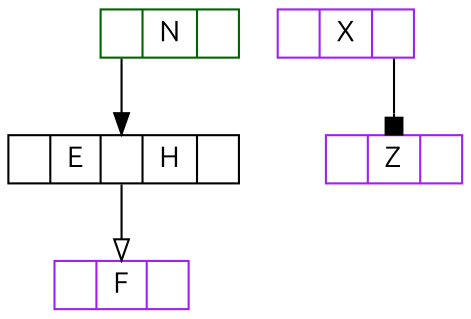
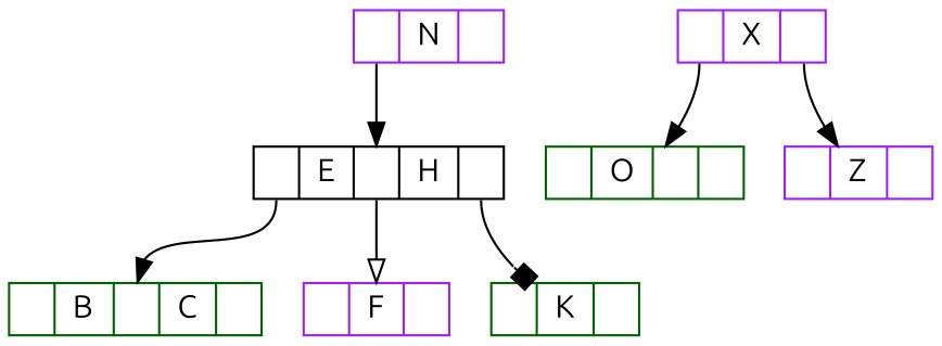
  digraph {
    fontname=Ubuntu
    node [color=purple fontname=Ubuntu shape=record]
    edge [arrowhead=normal fontname=Ubuntu tailport=f0]
-   n1 [color=darkgreen height=.1 label="<f0> | N | <f1>"]
+   n1 [height=.1 label="<f0> | N | <f1>"]
    n2 [color=black height=.1 label="<f0> | E | <f1> | H | <f2>"]
+   n3 [color=darkgreen height=.1 label="<f0> | B | <f1> | C | <f2>"]
    n4 [height=.1 label="<f0> | F | <f1>"]
+   n5 [color=darkgreen height=.1 label="<f1> | K | <f2>"]
    n6 [height=.1 label="<f0> | <f1> X | <f2>"]
+   n7 [color=darkgreen height=.1 label="<f0> | O | <f1> |"]
    n8 [height=.1 label="| Z |"]
    n1 -> n2 [headport=f1]
+   n2 -> n3 [headport=f1]
    n2 -> n4 [arrowhead=onormal tailport=f1]
-   n6 -> n8 [arrowhead=box tailport=f2]
+   n2 -> n5 [arrowhead=box tailport=f2]
+   n6 -> n7
+   n6 -> n8 [tailport=f2]
  }
